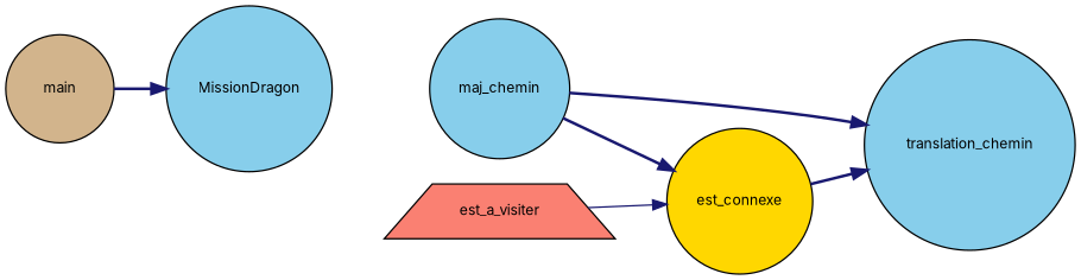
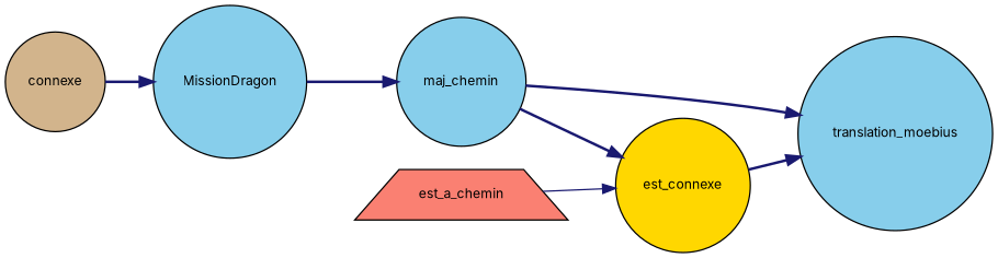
  digraph {
    fontname=Inter
    rankdir=RL
    node [color=black fillcolor=skyblue fontname=Inter fontsize=10 shape=circle style=filled]
    edge [color=midnightblue dir=back fontname=Inter fontsize=10 labelfontname=Helvetica labelfontsize=10 style=bold]
-   n1 [fontcolor=black height=0.2 label=translation_chemin width=0.4]
+   n1 [fontcolor=black height=0.2 label=translation_moebius width=0.4]
    n2 [fillcolor=gold height=0.2 label=est_connexe width=0.4]
    n3 [height=0.2 label=maj_chemin width=0.4]
-   n4 [fillcolor=salmon height=0.2 label=est_a_visiter shape=trapezium width=0.4]
+   n4 [fillcolor=salmon height=0.2 label=est_a_chemin shape=trapezium width=0.4]
    n5 [height=0.2 label=MissionDragon width=0.4]
-   n6 [fillcolor=tan height=0.2 label=main width=0.4]
+   n6 [fillcolor=tan height=0.2 label=connexe width=0.4]
    n1 -> n2
    n1 -> n3
    n2 -> n3
    n2 -> n4 [style=solid]
+   n3 -> n5
    n5 -> n6
  }
